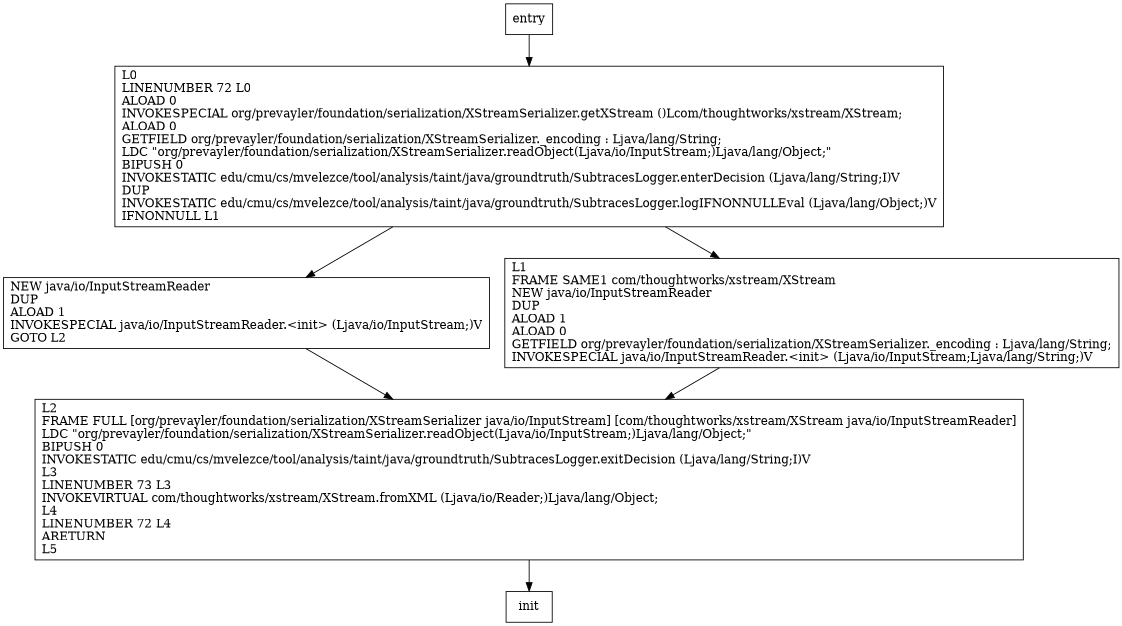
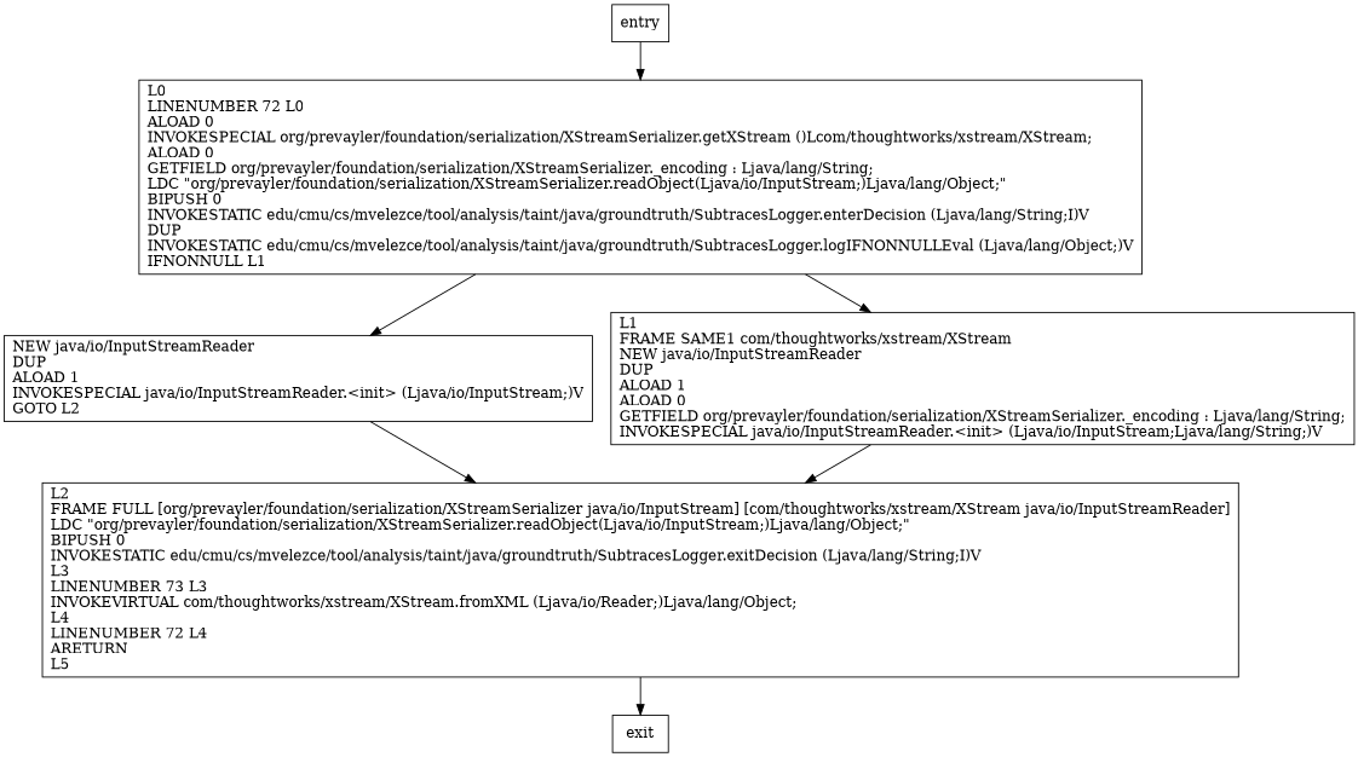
  digraph {
    fontname="DejaVu Serif"
    node [shape=record fontname="DejaVu Serif"]
    edge [fontname="DejaVu Serif"]
    n1 [label="L2\lFRAME FULL [org/prevayler/foundation/serialization/XStreamSerializer java/io/InputStream] [com/thoughtworks/xstream/XStream java/io/InputStreamReader]\lLDC \"org/prevayler/foundation/serialization/XStreamSerializer.readObject(Ljava/io/InputStream;)Ljava/lang/Object;\"\lBIPUSH 0\lINVOKESTATIC edu/cmu/cs/mvelezce/tool/analysis/taint/java/groundtruth/SubtracesLogger.exitDecision (Ljava/lang/String;I)V\lL3\lLINENUMBER 73 L3\lINVOKEVIRTUAL com/thoughtworks/xstream/XStream.fromXML (Ljava/io/Reader;)Ljava/lang/Object;\lL4\lLINENUMBER 72 L4\lARETURN\lL5\l"]
-   exit [label=init]
+   exit
    n3 [label="NEW java/io/InputStreamReader\lDUP\lALOAD 1\lINVOKESPECIAL java/io/InputStreamReader.\<init\> (Ljava/io/InputStream;)V\lGOTO L2\l"]
    n4 [label="L0\lLINENUMBER 72 L0\lALOAD 0\lINVOKESPECIAL org/prevayler/foundation/serialization/XStreamSerializer.getXStream ()Lcom/thoughtworks/xstream/XStream;\lALOAD 0\lGETFIELD org/prevayler/foundation/serialization/XStreamSerializer._encoding : Ljava/lang/String;\lLDC \"org/prevayler/foundation/serialization/XStreamSerializer.readObject(Ljava/io/InputStream;)Ljava/lang/Object;\"\lBIPUSH 0\lINVOKESTATIC edu/cmu/cs/mvelezce/tool/analysis/taint/java/groundtruth/SubtracesLogger.enterDecision (Ljava/lang/String;I)V\lDUP\lINVOKESTATIC edu/cmu/cs/mvelezce/tool/analysis/taint/java/groundtruth/SubtracesLogger.logIFNONNULLEval (Ljava/lang/Object;)V\lIFNONNULL L1\l"]
    n5 [label="L1\lFRAME SAME1 com/thoughtworks/xstream/XStream\lNEW java/io/InputStreamReader\lDUP\lALOAD 1\lALOAD 0\lGETFIELD org/prevayler/foundation/serialization/XStreamSerializer._encoding : Ljava/lang/String;\lINVOKESPECIAL java/io/InputStreamReader.\<init\> (Ljava/io/InputStream;Ljava/lang/String;)V\l"]
    entry
    n1 -> exit
    n3 -> n1
    n4 -> n3
    n4 -> n5
    n5 -> n1
    entry -> n4
  }
